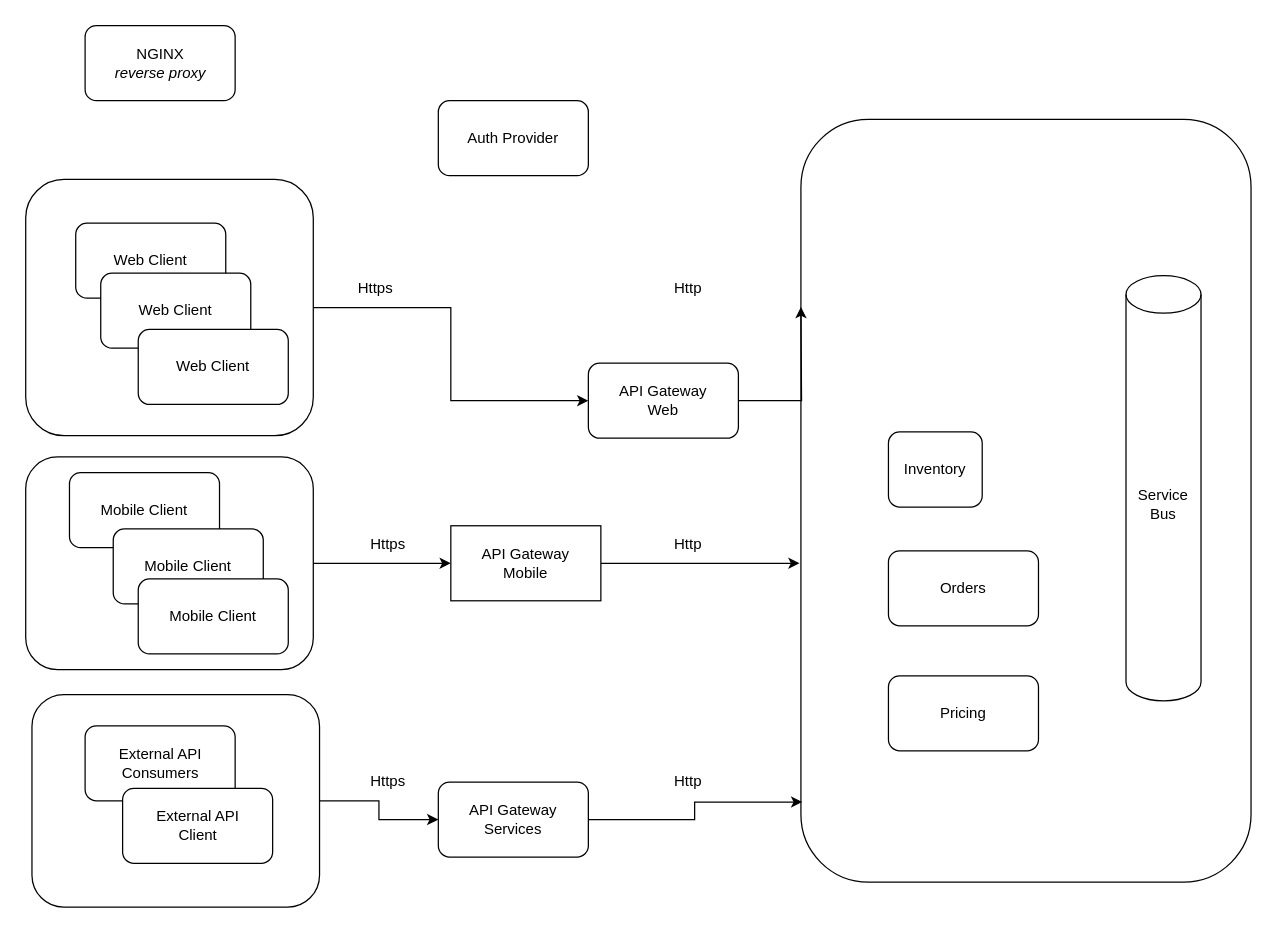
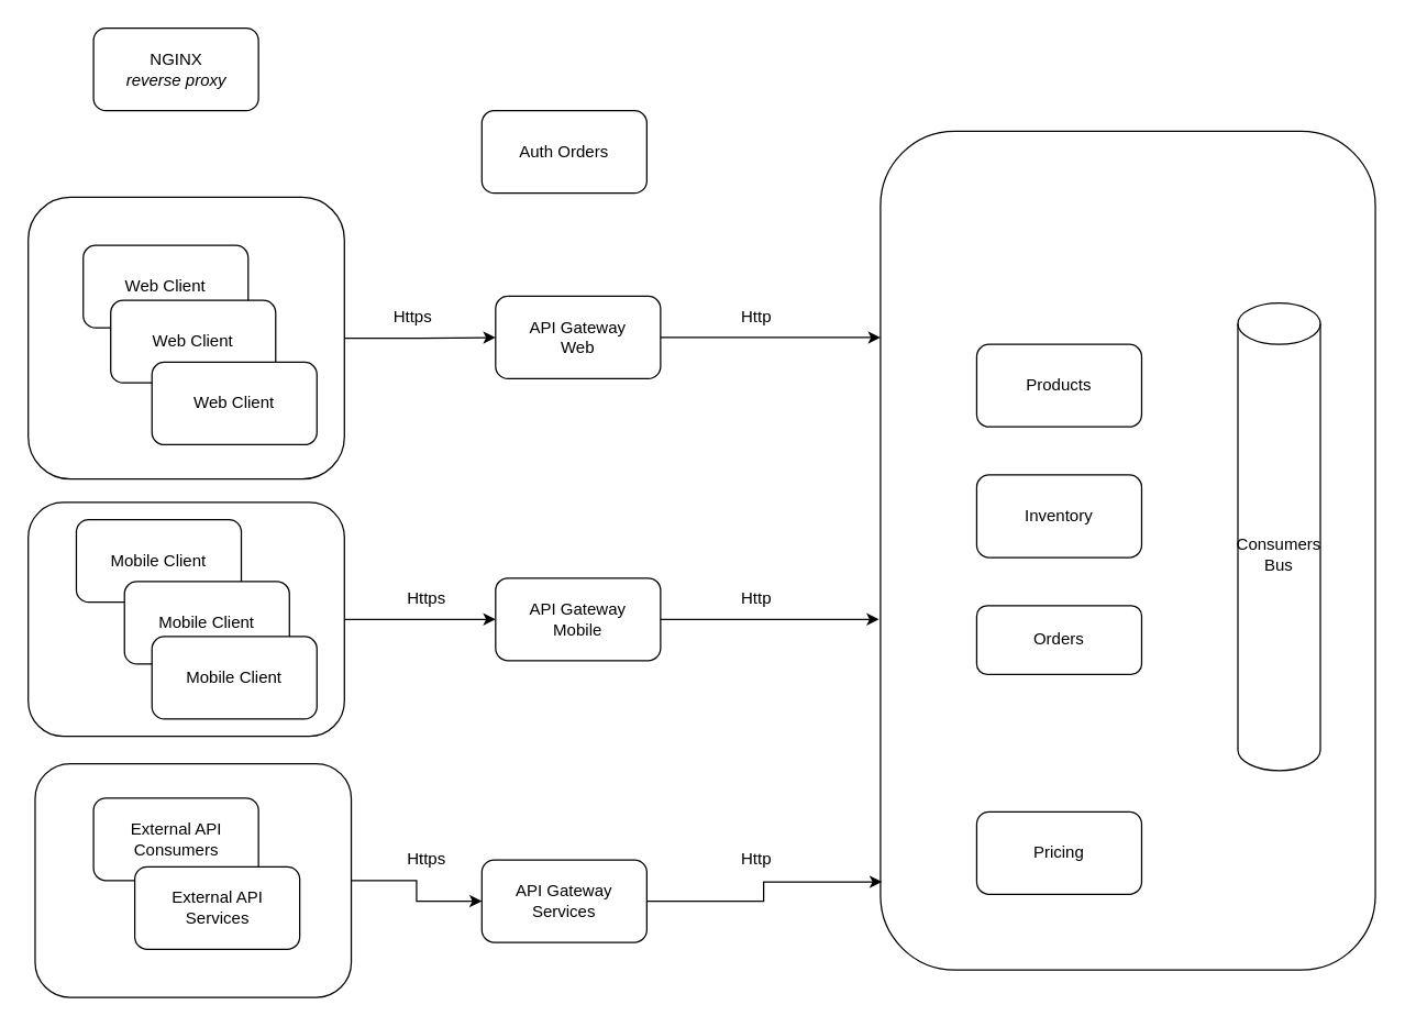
  <mxCell id="0" />
  <mxCell id="1" parent="0" />
  <mxCell id="2" style="edgeStyle=orthogonalEdgeStyle;rounded=0;orthogonalLoop=1;jettySize=auto;html=1;entryX=0;entryY=0.5;entryDx=0;entryDy=0;" edge="1" parent="1" source="3" target="34"><mxGeometry relative="1" as="geometry" /></mxCell>
  <mxCell id="3" value="" style="rounded=1;whiteSpace=wrap;html=1;" vertex="1" parent="1"><mxGeometry x="25" y="555" width="230" height="170" as="geometry" /></mxCell>
  <mxCell id="4" style="edgeStyle=orthogonalEdgeStyle;rounded=0;orthogonalLoop=1;jettySize=auto;html=1;" edge="1" parent="1" source="5" target="20"><mxGeometry relative="1" as="geometry" /></mxCell>
  <mxCell id="5" value="" style="rounded=1;whiteSpace=wrap;html=1;" vertex="1" parent="1"><mxGeometry x="20" y="365" width="230" height="170" as="geometry" /></mxCell>
  <mxCell id="6" style="edgeStyle=orthogonalEdgeStyle;rounded=0;orthogonalLoop=1;jettySize=auto;html=1;entryX=0;entryY=0.5;entryDx=0;entryDy=0;" edge="1" parent="1" source="7" target="17"><mxGeometry relative="1" as="geometry" /></mxCell>
  <mxCell id="7" value="" style="rounded=1;whiteSpace=wrap;html=1;" vertex="1" parent="1"><mxGeometry x="20" y="143" width="230" height="205" as="geometry" /></mxCell>
  <mxCell id="8" value="" style="rounded=1;whiteSpace=wrap;html=1;" vertex="1" parent="1"><mxGeometry x="640" y="95" width="360" height="610" as="geometry" /></mxCell>
  <mxCell id="9" value="NGINX&lt;br&gt;&lt;i&gt;reverse proxy&lt;/i&gt;" style="rounded=1;whiteSpace=wrap;html=1;" vertex="1" parent="1"><mxGeometry x="67.5" y="20" width="120" height="60" as="geometry" /></mxCell>
  <mxCell id="10" value="Web Client" style="rounded=1;whiteSpace=wrap;html=1;" vertex="1" parent="1"><mxGeometry x="60" y="178" width="120" height="60" as="geometry" /></mxCell>
  <mxCell id="11" value="Mobile Client" style="rounded=1;whiteSpace=wrap;html=1;" vertex="1" parent="1"><mxGeometry x="55" y="377.5" width="120" height="60" as="geometry" /></mxCell>
- <mxCell id="13" value="Inventory" style="rounded=1;whiteSpace=wrap;html=1;" vertex="1" parent="1"><mxGeometry x="710" y="345" width="75" height="60" as="geometry" /></mxCell>
- <mxCell id="14" value="Orders" style="rounded=1;whiteSpace=wrap;html=1;" vertex="1" parent="1"><mxGeometry x="710" y="440" width="120" height="60" as="geometry" /></mxCell>
- <mxCell id="15" value="Service Bus" style="shape=cylinder3;whiteSpace=wrap;html=1;boundedLbl=1;backgroundOutline=1;size=15;" vertex="1" parent="1"><mxGeometry x="900" y="220" width="60" height="340" as="geometry" /></mxCell>
+ <mxCell id="12" value="Products" style="rounded=1;whiteSpace=wrap;html=1;" vertex="1" parent="1"><mxGeometry x="710" y="250" width="120" height="60" as="geometry" /></mxCell>
+ <mxCell id="13" value="Inventory" style="rounded=1;whiteSpace=wrap;html=1;" vertex="1" parent="1"><mxGeometry x="710" y="345" width="120" height="60" as="geometry" /></mxCell>
+ <mxCell id="14" value="Orders" style="rounded=1;whiteSpace=wrap;html=1;" vertex="1" parent="1"><mxGeometry x="710" y="440" width="120" height="50" as="geometry" /></mxCell>
+ <mxCell id="15" value="Consumers Bus" style="shape=cylinder3;whiteSpace=wrap;html=1;boundedLbl=1;backgroundOutline=1;size=15;" vertex="1" parent="1"><mxGeometry x="900" y="220" width="60" height="340" as="geometry" /></mxCell>
  <mxCell id="16" style="edgeStyle=orthogonalEdgeStyle;rounded=0;orthogonalLoop=1;jettySize=auto;html=1;" edge="1" parent="1" source="17"><mxGeometry relative="1" as="geometry"><mxPoint x="640" y="245" as="targetPoint" /></mxGeometry></mxCell>
- <mxCell id="17" value="API Gateway&lt;br&gt;Web" style="rounded=1;whiteSpace=wrap;html=1;" vertex="1" parent="1"><mxGeometry x="470" y="290" width="120" height="60" as="geometry" /></mxCell>
- <mxCell id="18" value="Auth Provider" style="rounded=1;whiteSpace=wrap;html=1;" vertex="1" parent="1"><mxGeometry x="350" y="80" width="120" height="60" as="geometry" /></mxCell>
+ <mxCell id="17" value="API Gateway&lt;br&gt;Web" style="rounded=1;whiteSpace=wrap;html=1;" vertex="1" parent="1"><mxGeometry x="360" y="215" width="120" height="60" as="geometry" /></mxCell>
+ <mxCell id="18" value="Auth Orders" style="rounded=1;whiteSpace=wrap;html=1;" vertex="1" parent="1"><mxGeometry x="350" y="80" width="120" height="60" as="geometry" /></mxCell>
  <mxCell id="19" style="edgeStyle=orthogonalEdgeStyle;rounded=0;orthogonalLoop=1;jettySize=auto;html=1;entryX=-0.003;entryY=0.582;entryDx=0;entryDy=0;entryPerimeter=0;" edge="1" parent="1" source="20" target="8"><mxGeometry relative="1" as="geometry"><mxPoint x="640" y="405" as="targetPoint" /></mxGeometry></mxCell>
- <mxCell id="20" value="API Gateway&lt;br&gt;Mobile" style="whiteSpace=wrap;html=1;rounded=0;" vertex="1" parent="1"><mxGeometry x="360" y="420" width="120" height="60" as="geometry" /></mxCell>
+ <mxCell id="20" value="API Gateway&lt;br&gt;Mobile" style="rounded=1;whiteSpace=wrap;html=1;" vertex="1" parent="1"><mxGeometry x="360" y="420" width="120" height="60" as="geometry" /></mxCell>
  <mxCell id="21" value="External API Consumers" style="rounded=1;whiteSpace=wrap;html=1;" vertex="1" parent="1"><mxGeometry x="67.5" y="580" width="120" height="60" as="geometry" /></mxCell>
- <mxCell id="22" value="External API &lt;br&gt;Client" style="rounded=1;whiteSpace=wrap;html=1;" vertex="1" parent="1"><mxGeometry x="97.5" y="630" width="120" height="60" as="geometry" /></mxCell>
- <mxCell id="23" value="Pricing" style="rounded=1;whiteSpace=wrap;html=1;" vertex="1" parent="1"><mxGeometry x="710" y="540" width="120" height="60" as="geometry" /></mxCell>
+ <mxCell id="22" value="External API &lt;br&gt;Services" style="rounded=1;whiteSpace=wrap;html=1;" vertex="1" parent="1"><mxGeometry x="97.5" y="630" width="120" height="60" as="geometry" /></mxCell>
+ <mxCell id="23" value="Pricing" style="rounded=1;whiteSpace=wrap;html=1;" vertex="1" parent="1"><mxGeometry x="710" y="590" width="120" height="60" as="geometry" /></mxCell>
  <mxCell id="24" value="Http" style="text;html=1;strokeColor=none;fillColor=none;align=center;verticalAlign=middle;whiteSpace=wrap;rounded=0;" vertex="1" parent="1"><mxGeometry x="520" y="215" width="60" height="30" as="geometry" /></mxCell>
  <mxCell id="25" value="Http" style="text;html=1;strokeColor=none;fillColor=none;align=center;verticalAlign=middle;whiteSpace=wrap;rounded=0;" vertex="1" parent="1"><mxGeometry x="520" y="420" width="60" height="30" as="geometry" /></mxCell>
  <mxCell id="26" value="Https" style="text;html=1;strokeColor=none;fillColor=none;align=center;verticalAlign=middle;whiteSpace=wrap;rounded=0;" vertex="1" parent="1"><mxGeometry x="270" y="215" width="60" height="30" as="geometry" /></mxCell>
  <mxCell id="27" style="edgeStyle=orthogonalEdgeStyle;rounded=0;orthogonalLoop=1;jettySize=auto;html=1;exitX=0.5;exitY=1;exitDx=0;exitDy=0;" edge="1" parent="1" source="24" target="24"><mxGeometry relative="1" as="geometry" /></mxCell>
  <mxCell id="28" value="Web Client" style="rounded=1;whiteSpace=wrap;html=1;" vertex="1" parent="1"><mxGeometry x="80" y="218" width="120" height="60" as="geometry" /></mxCell>
  <mxCell id="29" value="Web Client" style="rounded=1;whiteSpace=wrap;html=1;" vertex="1" parent="1"><mxGeometry x="110" y="263" width="120" height="60" as="geometry" /></mxCell>
  <mxCell id="30" value="Mobile Client" style="rounded=1;whiteSpace=wrap;html=1;" vertex="1" parent="1"><mxGeometry x="90" y="422.5" width="120" height="60" as="geometry" /></mxCell>
  <mxCell id="31" value="Mobile Client" style="rounded=1;whiteSpace=wrap;html=1;" vertex="1" parent="1"><mxGeometry x="110" y="462.5" width="120" height="60" as="geometry" /></mxCell>
  <mxCell id="32" value="Https" style="text;html=1;strokeColor=none;fillColor=none;align=center;verticalAlign=middle;whiteSpace=wrap;rounded=0;" vertex="1" parent="1"><mxGeometry x="280" y="420" width="60" height="30" as="geometry" /></mxCell>
  <mxCell id="33" style="edgeStyle=orthogonalEdgeStyle;rounded=0;orthogonalLoop=1;jettySize=auto;html=1;entryX=0.003;entryY=0.895;entryDx=0;entryDy=0;entryPerimeter=0;" edge="1" parent="1" source="34" target="8"><mxGeometry relative="1" as="geometry" /></mxCell>
  <mxCell id="34" value="API Gateway&lt;br&gt;Services" style="rounded=1;whiteSpace=wrap;html=1;" vertex="1" parent="1"><mxGeometry x="350" y="625" width="120" height="60" as="geometry" /></mxCell>
  <mxCell id="35" value="Https" style="text;html=1;strokeColor=none;fillColor=none;align=center;verticalAlign=middle;whiteSpace=wrap;rounded=0;" vertex="1" parent="1"><mxGeometry x="280" y="610" width="60" height="30" as="geometry" /></mxCell>
  <mxCell id="36" value="Http" style="text;html=1;strokeColor=none;fillColor=none;align=center;verticalAlign=middle;whiteSpace=wrap;rounded=0;" vertex="1" parent="1"><mxGeometry x="520" y="610" width="60" height="30" as="geometry" /></mxCell>
